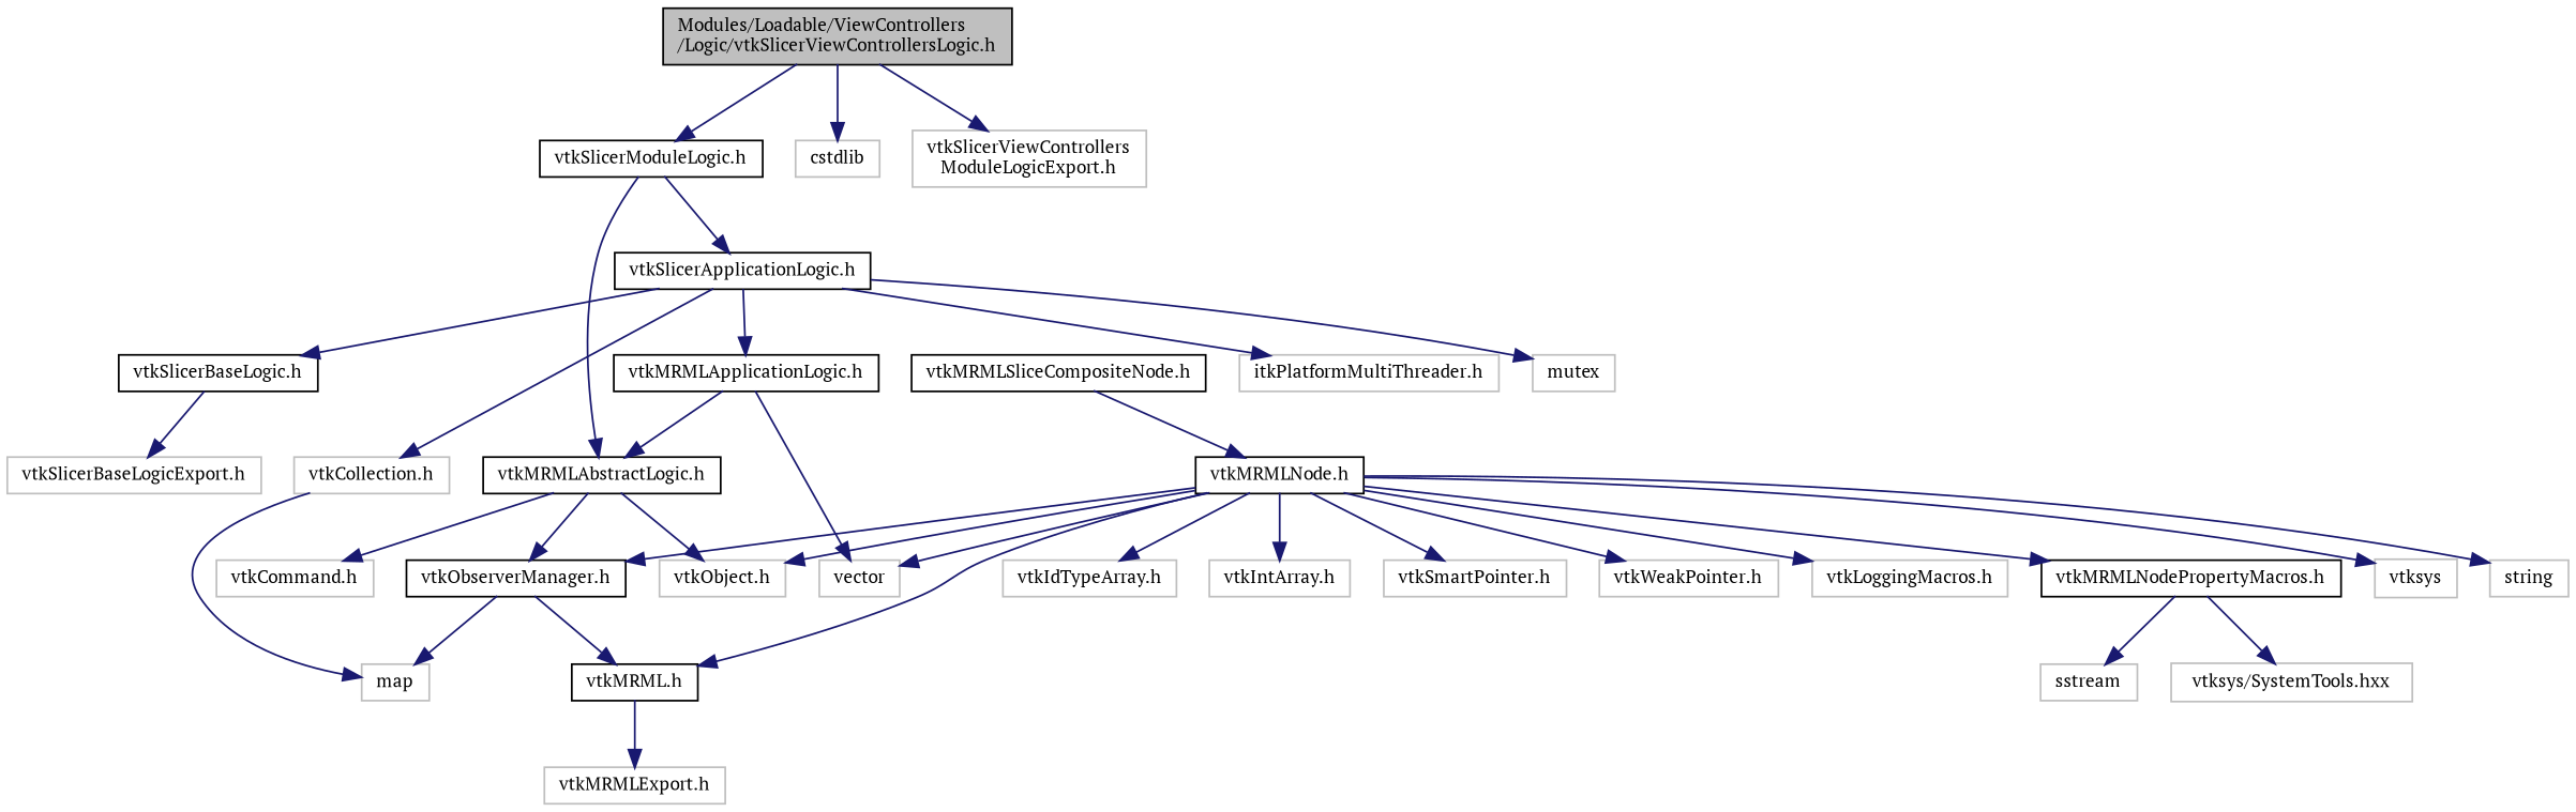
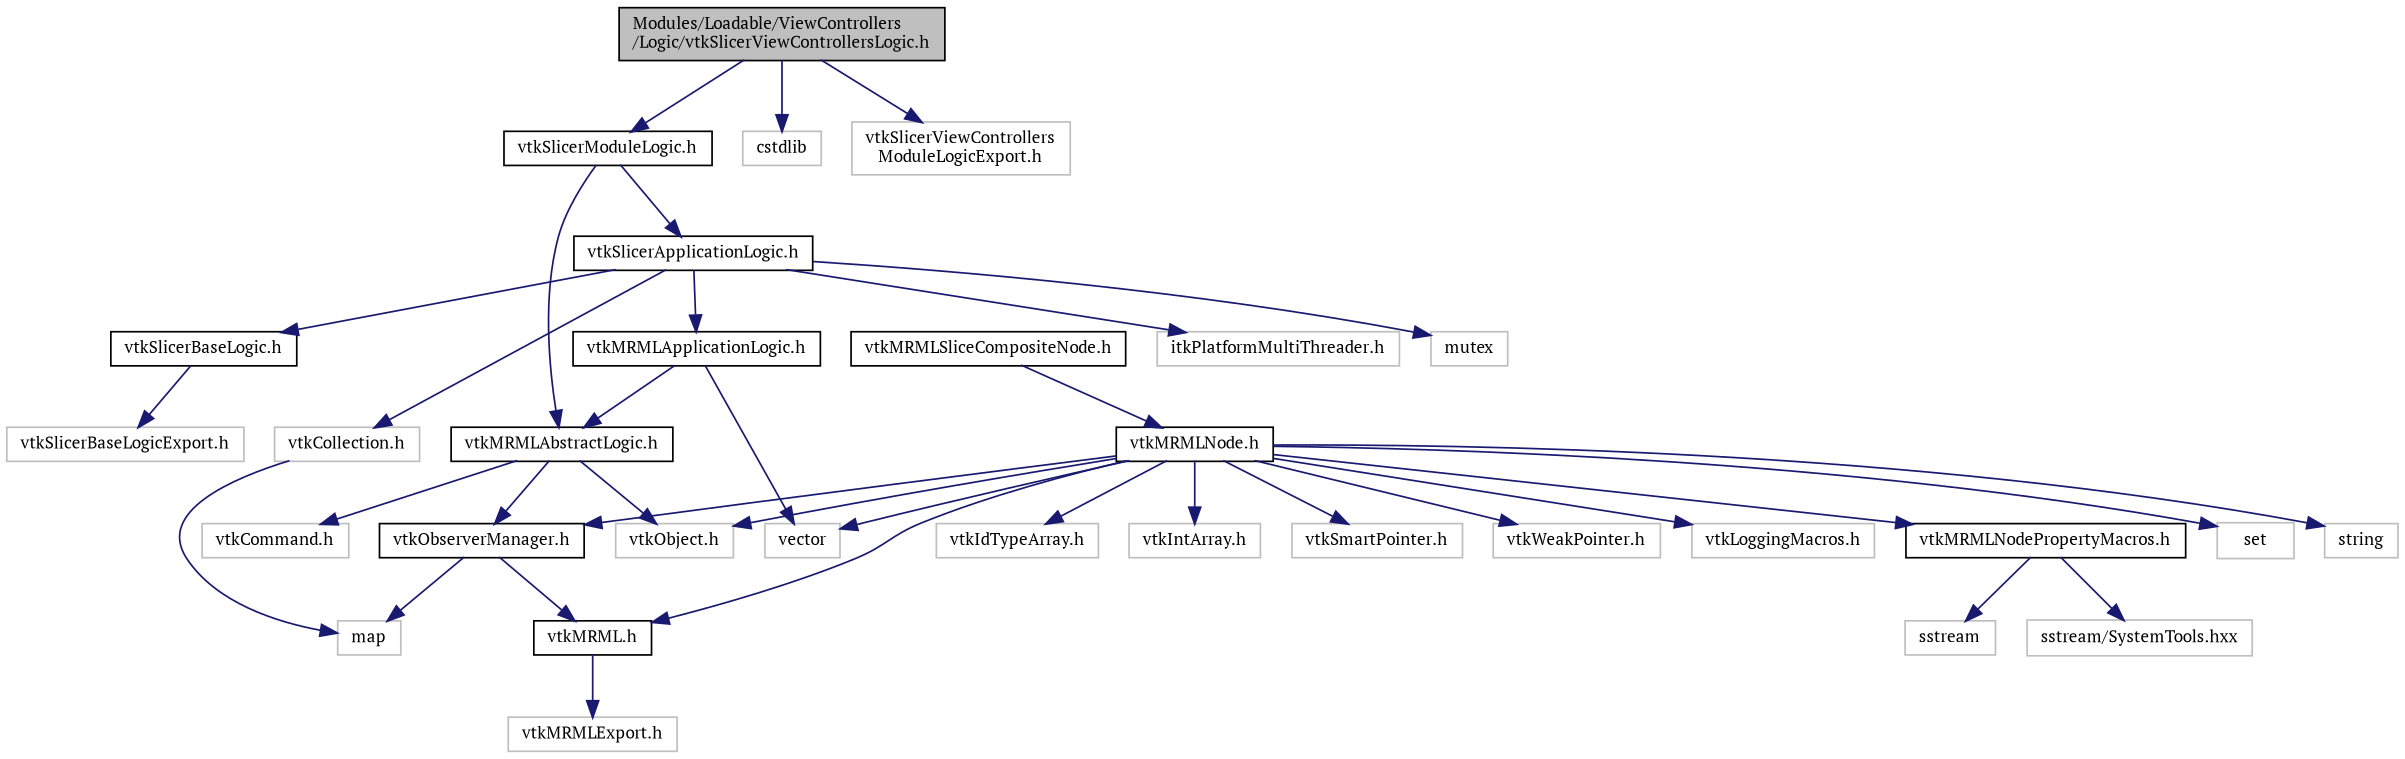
  digraph {
    fontname="PT Serif"
    node [color=grey75 fontname="PT Serif" fontsize=10 shape=record]
    edge [color=midnightblue fontname="PT Serif" fontsize=10 labelfontname=Helvetica labelfontsize=10 style=solid]
    n1 [color=black fillcolor=grey75 fontcolor=black height=0.2 label="Modules/Loadable/ViewControllers\l/Logic/vtkSlicerViewControllersLogic.h" style=filled width=0.4]
    n2 [color=black height=0.2 label="vtkSlicerModuleLogic.h" width=0.4]
    n3 [height=0.2 label=cstdlib width=0.4]
    n4 [height=0.2 label="vtkSlicerViewControllers\lModuleLogicExport.h" width=0.4]
    n5 [color=black height=0.2 label="vtkSlicerApplicationLogic.h" width=0.4]
    n6 [color=black height=0.2 label="vtkMRMLAbstractLogic.h" width=0.4]
    n7 [color=black height=0.2 label="vtkSlicerBaseLogic.h" width=0.4]
    n8 [color=black height=0.2 label="vtkMRMLApplicationLogic.h" width=0.4]
    n9 [height=0.2 label="vtkCollection.h" width=0.4]
    n10 [height=0.2 label="itkPlatformMultiThreader.h" width=0.4]
    n11 [height=0.2 label=mutex width=0.4]
    n12 [color=black height=0.2 label="vtkObserverManager.h" width=0.4]
    n13 [height=0.2 label="vtkObject.h" width=0.4]
    n14 [height=0.2 label="vtkCommand.h" width=0.4]
    n15 [height=0.2 label="vtkSlicerBaseLogicExport.h" width=0.4]
    n16 [height=0.2 label=vector width=0.4]
    n17 [height=0.2 label=map width=0.4]
    n18 [color=black height=0.2 label="vtkMRMLSliceCompositeNode.h" width=0.4]
    n19 [color=black height=0.2 label="vtkMRMLNode.h" width=0.4]
    n20 [color=black height=0.2 label="vtkMRML.h" width=0.4]
    n21 [height=0.2 label="vtkMRMLExport.h" width=0.4]
    n22 [height=0.2 label="vtkIdTypeArray.h" width=0.4]
    n23 [height=0.2 label="vtkIntArray.h" width=0.4]
    n24 [height=0.2 label="vtkSmartPointer.h" width=0.4]
    n25 [height=0.2 label="vtkWeakPointer.h" width=0.4]
    n26 [height=0.2 label="vtkLoggingMacros.h" width=0.4]
    n27 [color=black height=0.2 label="vtkMRMLNodePropertyMacros.h" width=0.4]
-   n28 [height=0.2 label=vtksys width=0.4]
+   n28 [height=0.2 label=set width=0.4]
    n29 [height=0.2 label=string width=0.4]
    n30 [height=0.2 label=sstream width=0.4]
-   n31 [height=0.2 label="vtksys/SystemTools.hxx" width=0.4]
+   n31 [height=0.2 label="sstream/SystemTools.hxx" width=0.4]
    n1 -> n2
    n1 -> n3
    n1 -> n4
    n2 -> n5
    n2 -> n6
    n5 -> n7
    n5 -> n8
    n5 -> n9
    n5 -> n10
    n5 -> n11
    n6 -> n12
    n6 -> n13
    n6 -> n14
    n7 -> n15
    n8 -> n6
    n8 -> n16
    n9 -> n17
    n12 -> n17
    n12 -> n20
    n18 -> n19
    n19 -> n12
    n19 -> n13
    n19 -> n16
    n19 -> n20
    n19 -> n22
    n19 -> n23
    n19 -> n24
    n19 -> n25
    n19 -> n26
    n19 -> n27
    n19 -> n28
    n19 -> n29
    n20 -> n21
    n27 -> n30
    n27 -> n31
  }
